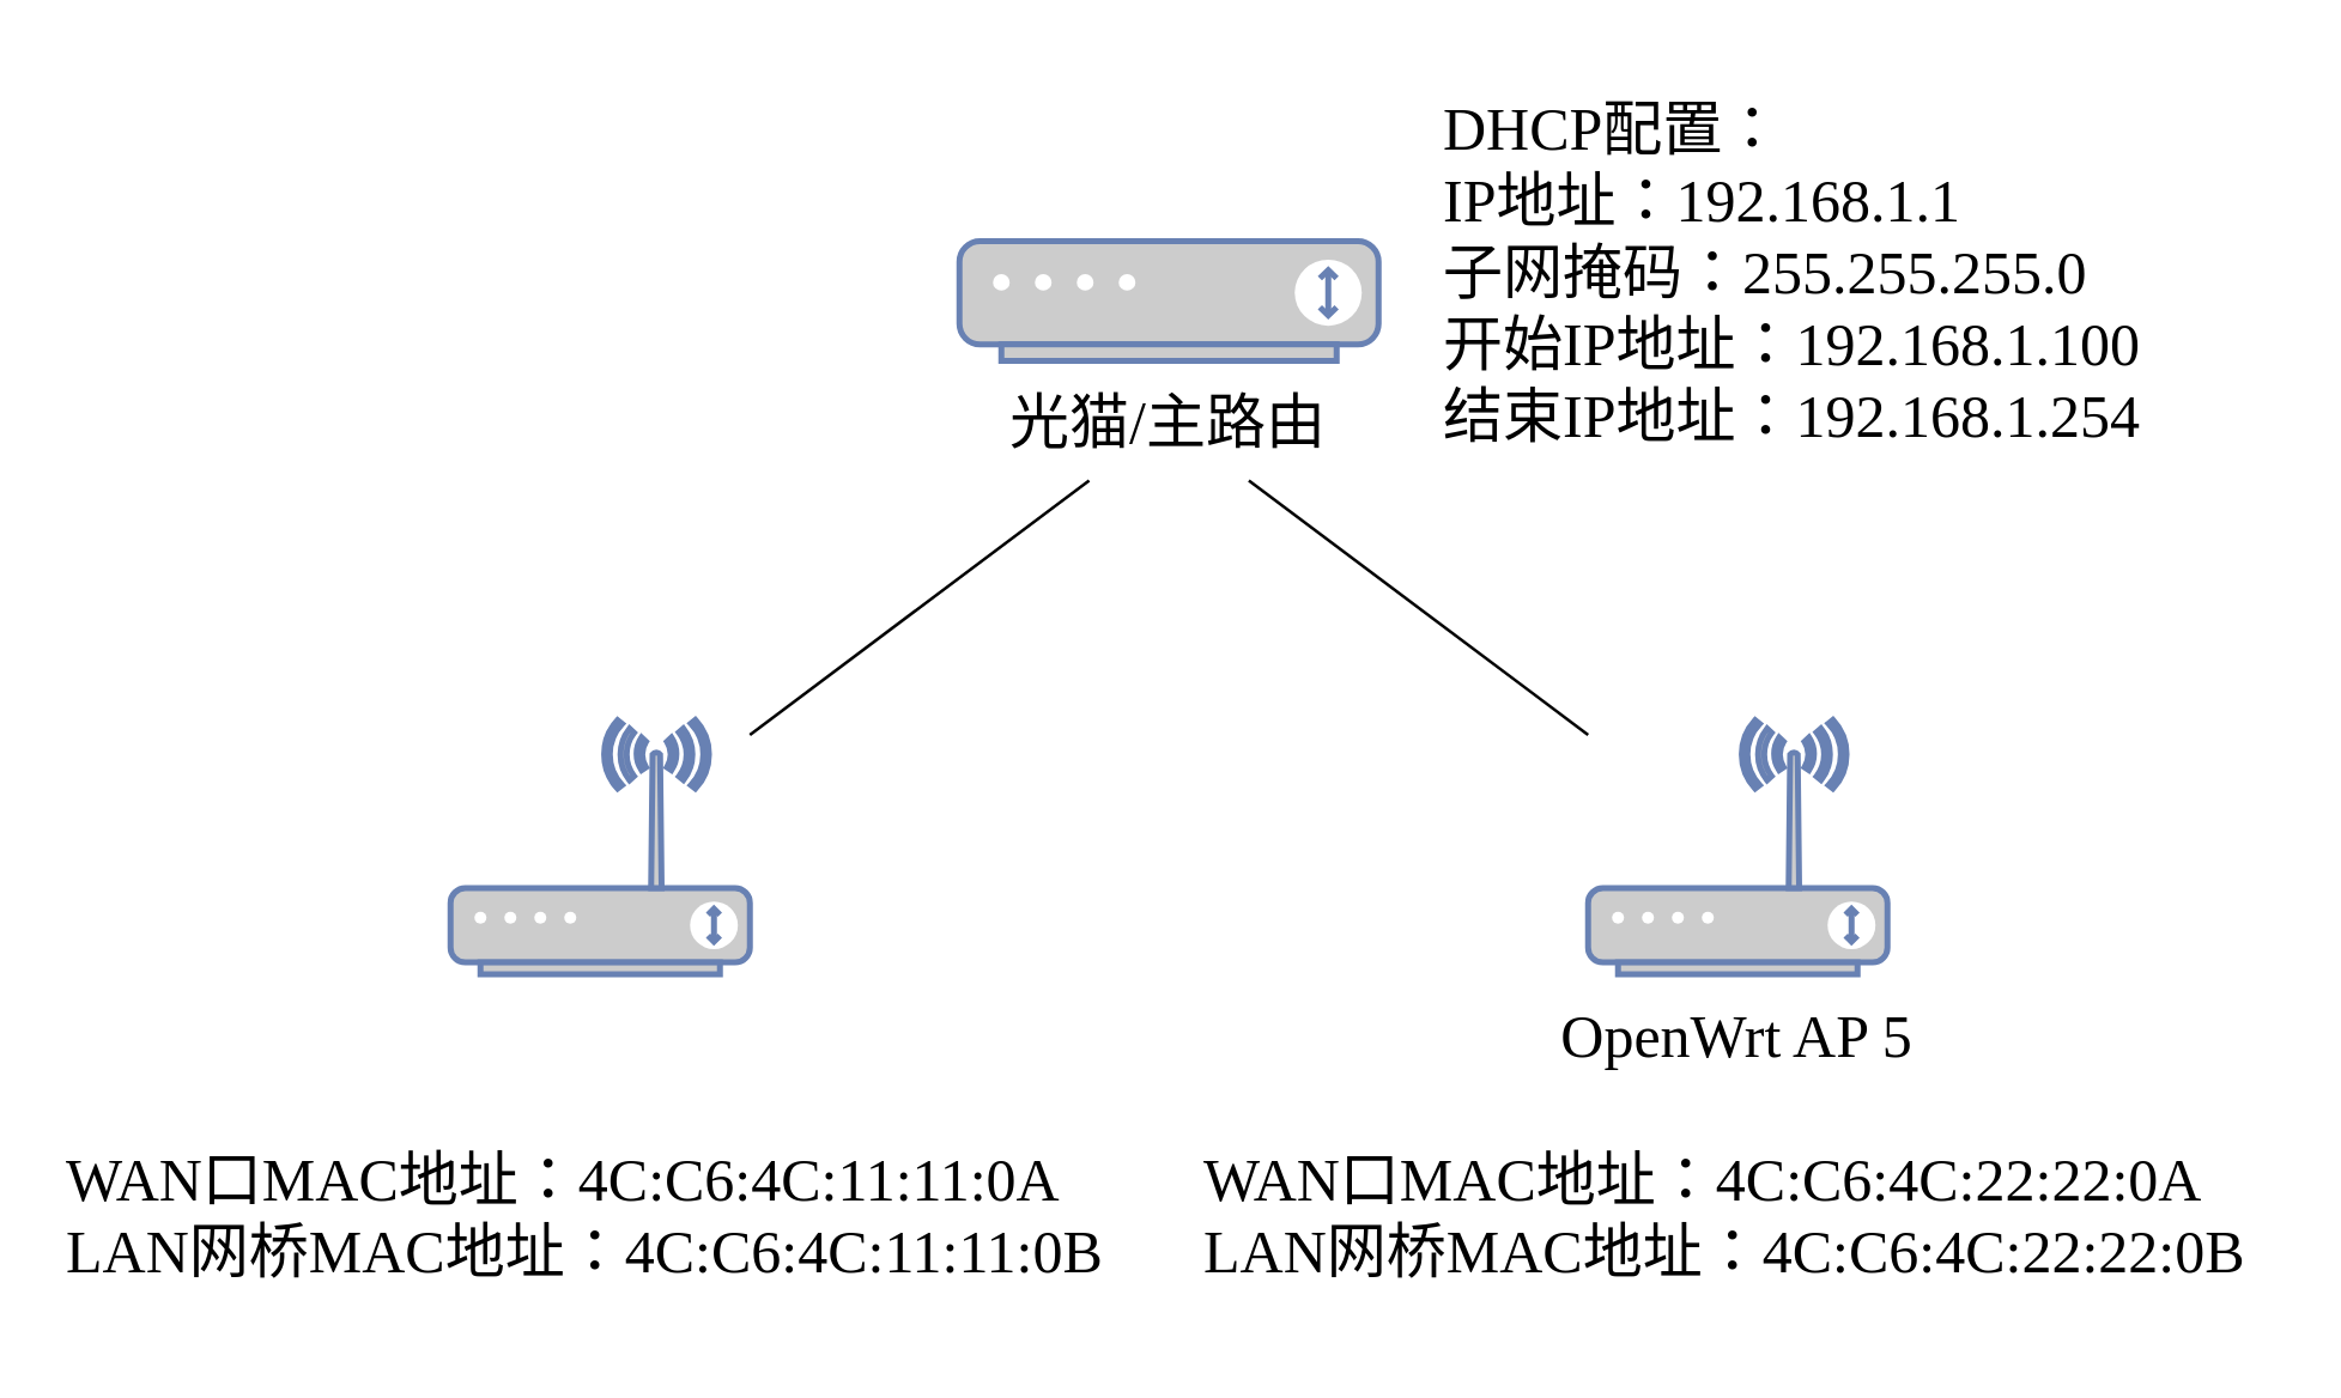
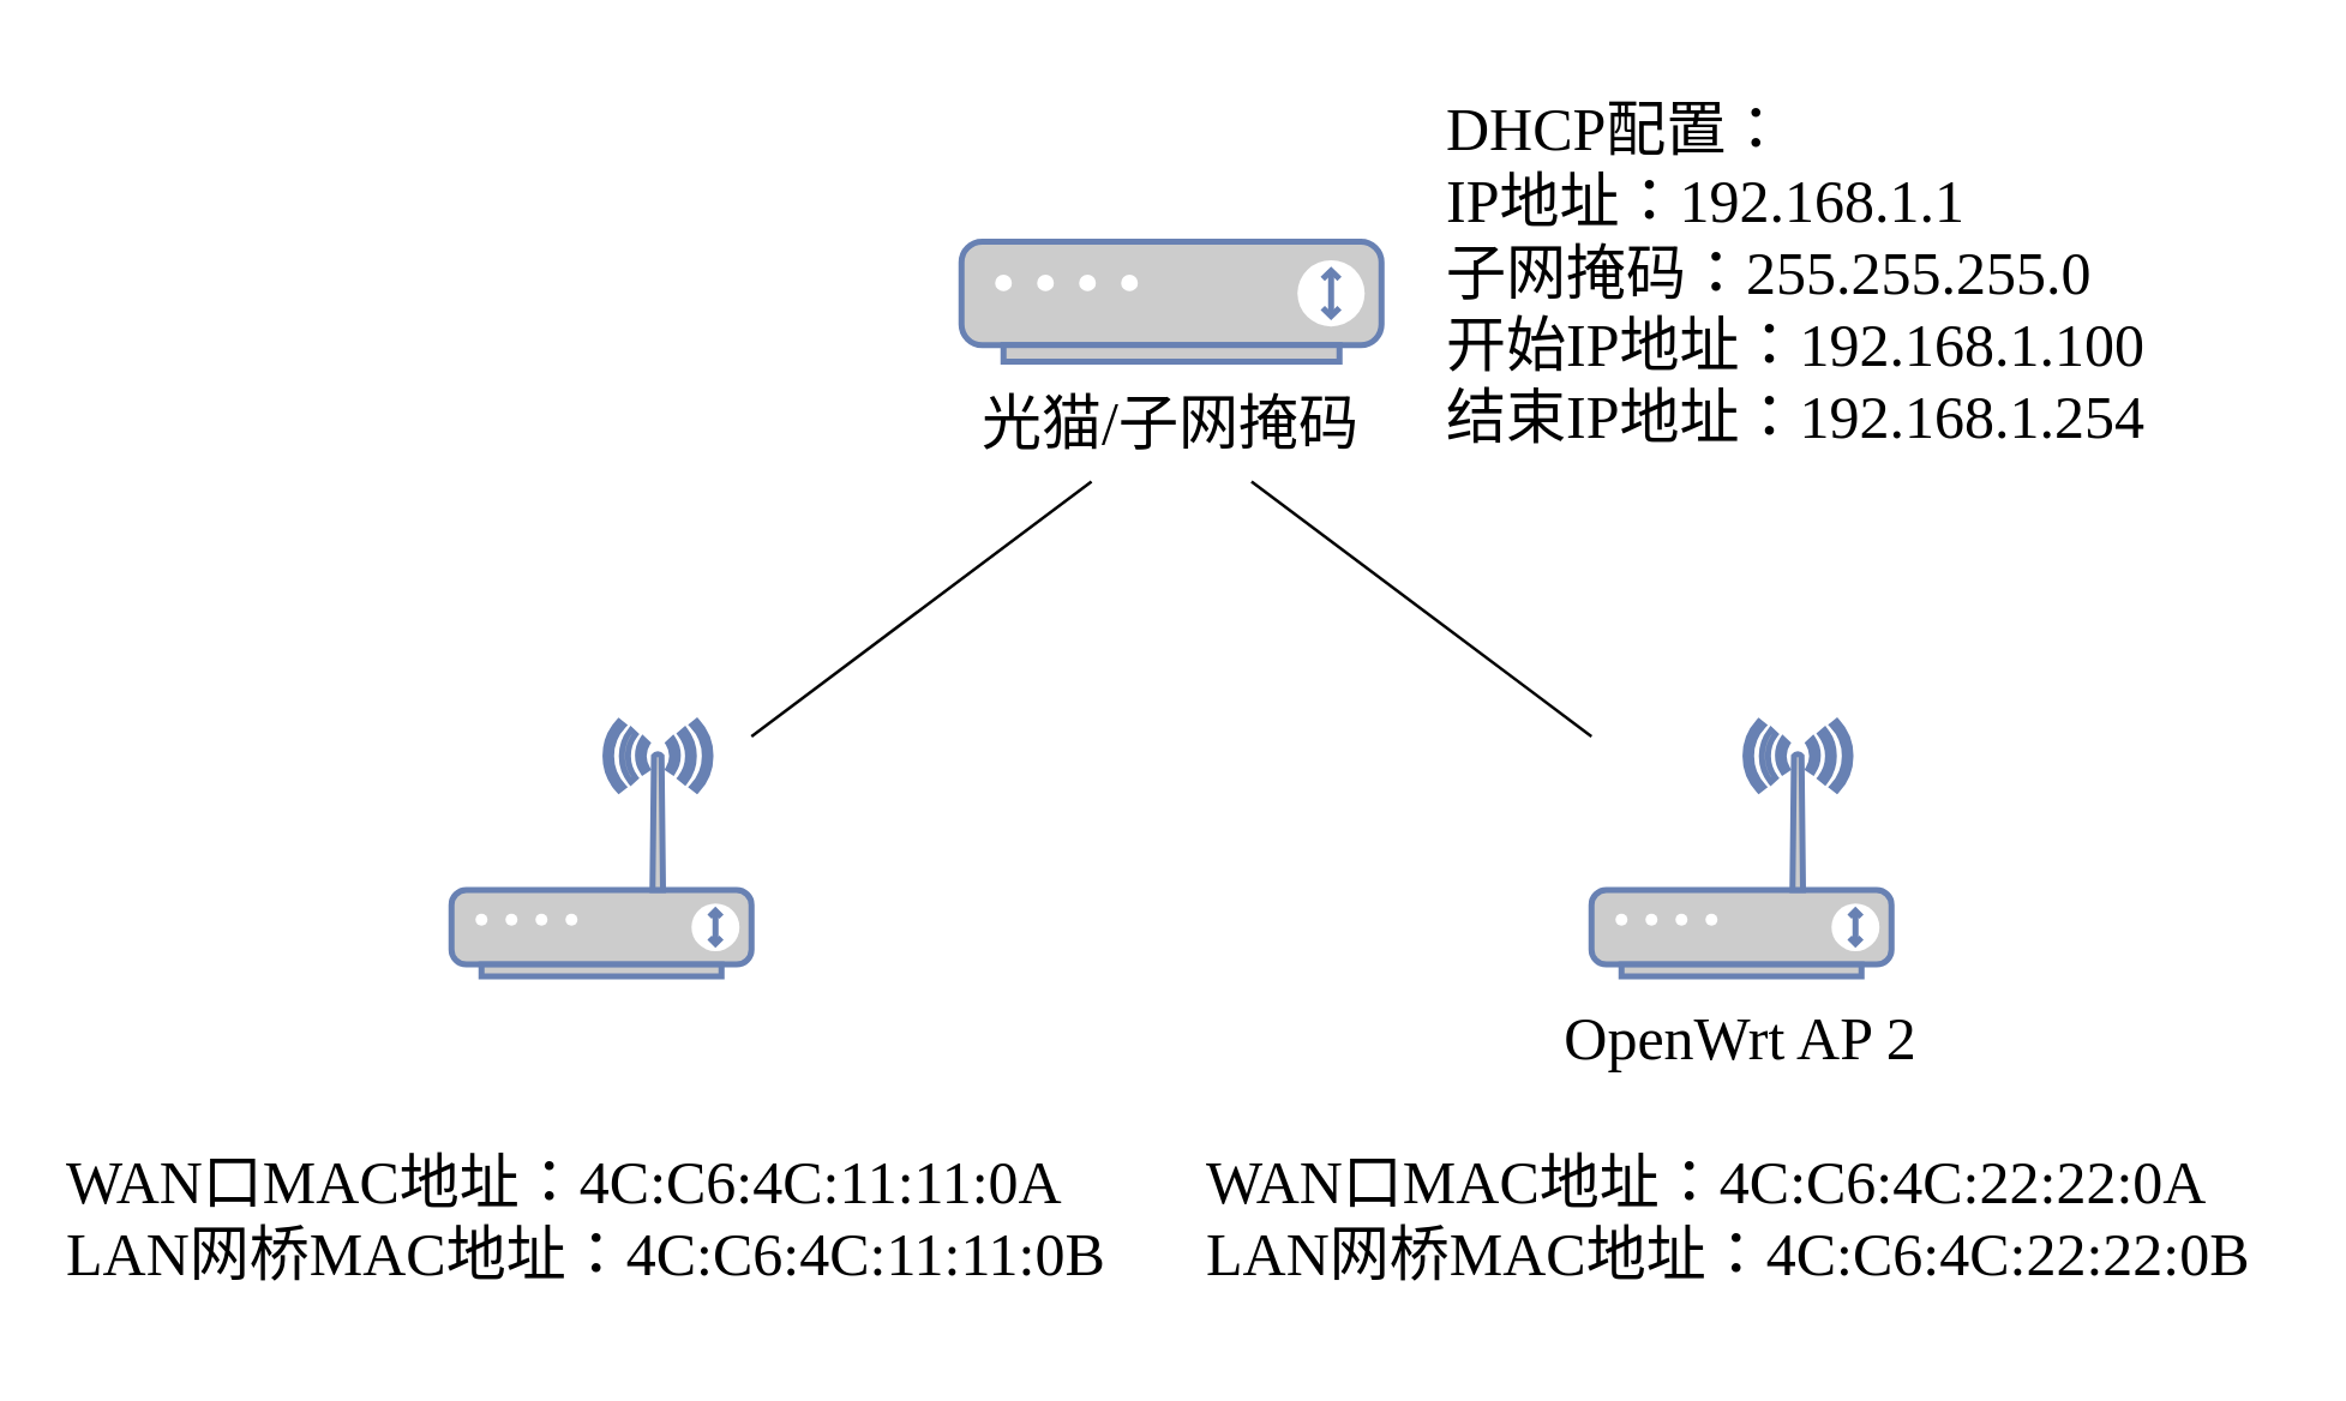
  <mxCell id="0" />
  <mxCell id="1" parent="0" />
  <mxCell id="2" value="&lt;div&gt;DHCP配置：&lt;/div&gt;&lt;div&gt;IP地址：192.168.1.1&lt;/div&gt;&lt;div&gt;子网掩码：255.255.255.0&lt;/div&gt;&lt;div&gt;开始IP地址：192.168.1.100&lt;/div&gt;&lt;div style=&quot;&quot;&gt;结束IP地址：192.168.1.254&lt;/div&gt;" style="text;html=1;align=left;verticalAlign=middle;whiteSpace=wrap;rounded=0;fontFamily=HarmonyOS Sans SC;fontSize=20;fontColor=default;" vertex="1" parent="1"><mxGeometry x="480" y="20" width="260" height="140" as="geometry" /></mxCell>
  <mxCell id="3" value="" style="group" vertex="1" connectable="0" parent="1"><mxGeometry width="140" height="80" as="geometry" x="320" y="80" /></mxCell>
  <mxCell id="4" value="" style="fontColor=#0066CC;verticalAlign=top;verticalLabelPosition=bottom;labelPosition=center;align=center;html=1;outlineConnect=0;fillColor=#CCCCCC;strokeColor=#6881B3;gradientColor=none;gradientDirection=north;strokeWidth=2;shape=mxgraph.networks.modem;" vertex="1" parent="3"><mxGeometry width="140" height="40" as="geometry" /></mxCell>
- <mxCell id="5" value="光猫/主路由" style="text;html=1;align=center;verticalAlign=middle;whiteSpace=wrap;rounded=0;fontFamily=HarmonyOS Sans SC;fontSize=20;" vertex="1" parent="3"><mxGeometry y="40" width="140" height="40" as="geometry" /></mxCell>
+ <mxCell id="5" value="光猫/子网掩码" style="text;html=1;align=center;verticalAlign=middle;whiteSpace=wrap;rounded=0;fontFamily=HarmonyOS Sans SC;fontSize=20;" vertex="1" parent="3"><mxGeometry y="40" width="140" height="40" as="geometry" /></mxCell>
  <mxCell id="6" value="" style="group" vertex="1" connectable="0" parent="1"><mxGeometry x="120" y="240" width="160" height="125" as="geometry" /></mxCell>
  <mxCell id="7" value="" style="fontColor=#0066CC;verticalAlign=top;verticalLabelPosition=bottom;labelPosition=center;align=center;html=1;outlineConnect=0;fillColor=#CCCCCC;strokeColor=#6881B3;gradientColor=none;gradientDirection=north;strokeWidth=2;shape=mxgraph.networks.wireless_modem;" vertex="1" parent="6"><mxGeometry x="30" width="100" height="85" as="geometry" /></mxCell>
  <mxCell id="8" value="" style="group" vertex="1" connectable="0" parent="1"><mxGeometry x="500" y="240" width="160" height="125" as="geometry" /></mxCell>
  <mxCell id="9" value="" style="fontColor=#0066CC;verticalAlign=top;verticalLabelPosition=bottom;labelPosition=center;align=center;html=1;outlineConnect=0;fillColor=#CCCCCC;strokeColor=#6881B3;gradientColor=none;gradientDirection=north;strokeWidth=2;shape=mxgraph.networks.wireless_modem;" vertex="1" parent="8"><mxGeometry x="30" width="100" height="85" as="geometry" /></mxCell>
- <mxCell id="10" value="OpenWrt AP 5" style="text;html=1;align=center;verticalAlign=middle;whiteSpace=wrap;rounded=0;fontFamily=HarmonyOS Sans SC;fontSize=20;fontColor=default;" vertex="1" parent="8"><mxGeometry y="85" width="160" height="40" as="geometry" /></mxCell>
+ <mxCell id="10" value="OpenWrt AP 2" style="text;html=1;align=center;verticalAlign=middle;whiteSpace=wrap;rounded=0;fontFamily=HarmonyOS Sans SC;fontSize=20;fontColor=default;" vertex="1" parent="8"><mxGeometry y="85" width="160" height="40" as="geometry" /></mxCell>
  <mxCell id="11" value="WAN口MAC地址：4C:C6:4C:22:22:0A&lt;div style=&quot;&quot;&gt;LAN网桥MAC地址：4C:C6:4C:22:22:0B&lt;br&gt;&lt;/div&gt;" style="text;html=1;align=left;verticalAlign=middle;whiteSpace=wrap;rounded=0;fontFamily=HarmonyOS Sans SC;fontSize=20;fontColor=default;" vertex="1" parent="1"><mxGeometry x="400" y="365" width="360" height="80" as="geometry" /></mxCell>
  <mxCell id="12" value="WAN口MAC地址：4C:C6:4C:11:11:0A&lt;div style=&quot;&quot;&gt;LAN网桥MAC地址：4C:C6:4C:11:11:0B&lt;br&gt;&lt;/div&gt;" style="text;html=1;align=left;verticalAlign=middle;whiteSpace=wrap;rounded=0;fontFamily=HarmonyOS Sans SC;fontSize=20;fontColor=default;" vertex="1" parent="1"><mxGeometry x="20" y="365" width="360" height="80" as="geometry" /></mxCell>
  <mxCell id="13" style="rounded=0;orthogonalLoop=1;jettySize=auto;html=1;fontFamily=HarmonyOS Sans SC;fontSize=20;fontColor=default;endArrow=none;endFill=0;" edge="1" parent="1" source="5" target="7"><mxGeometry relative="1" as="geometry" /></mxCell>
  <mxCell id="14" style="rounded=0;orthogonalLoop=1;jettySize=auto;html=1;fontFamily=HarmonyOS Sans SC;fontSize=20;fontColor=default;endArrow=none;endFill=0;" edge="1" parent="1" source="5" target="9"><mxGeometry relative="1" as="geometry" /></mxCell>
